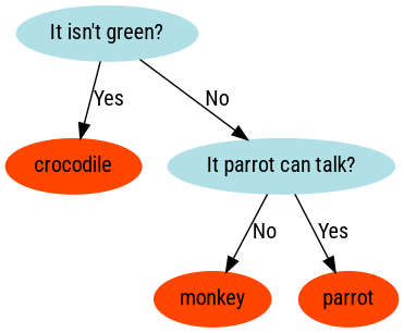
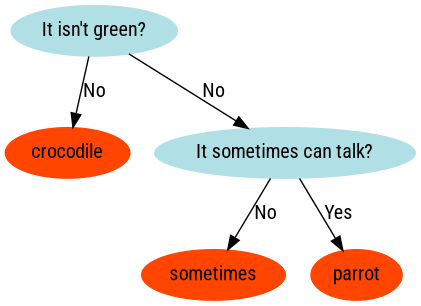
  digraph {
    fontname="Roboto Condensed"
    node [color=orangered fontname="Roboto Condensed" style=filled]
    edge [fontname="Roboto Condensed"]
    n1 [label=crocodile]
-   n2 [color=powderblue label="It parrot can talk?"]
-   n3 [label=monkey]
+   n2 [color=powderblue label="It sometimes can talk?"]
+   n3 [label=sometimes]
    n4 [label=parrot]
    n5 [color=powderblue label="It isn't green?"]
    subgraph sub_1 {
      rank=same
      n1
      n2
    }
    subgraph sub_2 {
      rank=same
      n3
      n4
    }
    n2 -> n3 [label=No]
    n2 -> n4 [label=Yes]
-   n5 -> n1 [label=Yes]
+   n5 -> n1 [label=No]
    n5 -> n2 [label=No]
  }
